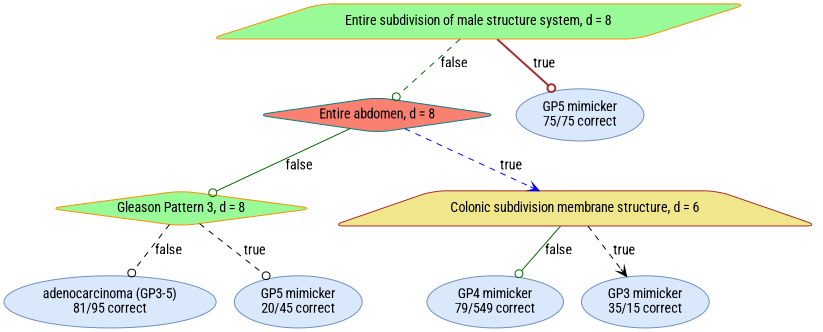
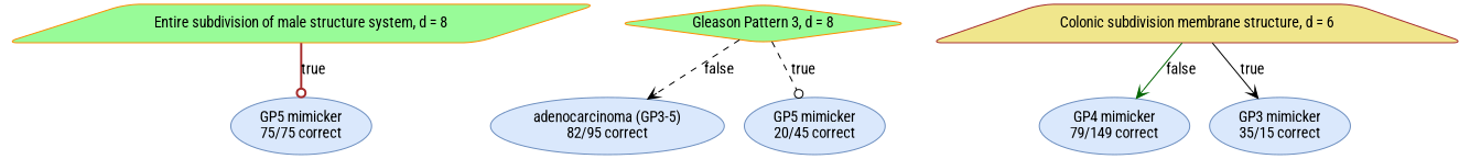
  digraph {
    fontname="Roboto Condensed"
    node [color="#6C8EBF" fillcolor="#DAE8FC" fontname="Roboto Condensed" shape=ellipse style="rounded,filled"]
    edge [arrowhead=odot color=darkgreen fontname="Roboto Condensed" style=dashed]
    n1 [color=darkorange fillcolor=palegreen label="Entire subdivision of male structure system, d = 8" shape=parallelogram]
-   n2 [color=teal fillcolor=salmon label="Entire abdomen, d = 8" shape=diamond]
    n3 [label=<GP5 mimicker<br/>75/75 correct>]
    n4 [color=darkorange fillcolor=palegreen label="Gleason Pattern 3, d = 8" shape=diamond]
    n5 [color=brown fillcolor=khaki label="Colonic subdivision membrane structure, d = 6" shape=trapezium]
-   n6 [label=<adenocarcinoma (GP3-5)<br/>81/95 correct>]
+   n6 [label=<adenocarcinoma (GP3-5)<br/>82/95 correct>]
    n7 [label=<GP5 mimicker<br/>20/45 correct>]
-   n8 [label=<GP4 mimicker<br/>79/549 correct>]
+   n8 [label=<GP4 mimicker<br/>79/149 correct>]
    n9 [label=<GP3 mimicker<br/>35/15 correct>]
-   n1 -> n2 [label=false]
    n1 -> n3 [color=brown label=true style=bold]
-   n2 -> n4 [label=false style=solid]
-   n2 -> n5 [arrowhead=vee color=blue label=true]
-   n4 -> n6 [color=black label=false]
+   n4 -> n6 [arrowhead=vee color=black label=false]
    n4 -> n7 [color=black label=true]
-   n5 -> n8 [label=false style=solid]
-   n5 -> n9 [arrowhead=vee color=black label=true]
+   n5 -> n8 [arrowhead=vee label=false style=solid]
+   n5 -> n9 [arrowhead=vee color=black label=true style=solid]
  }
